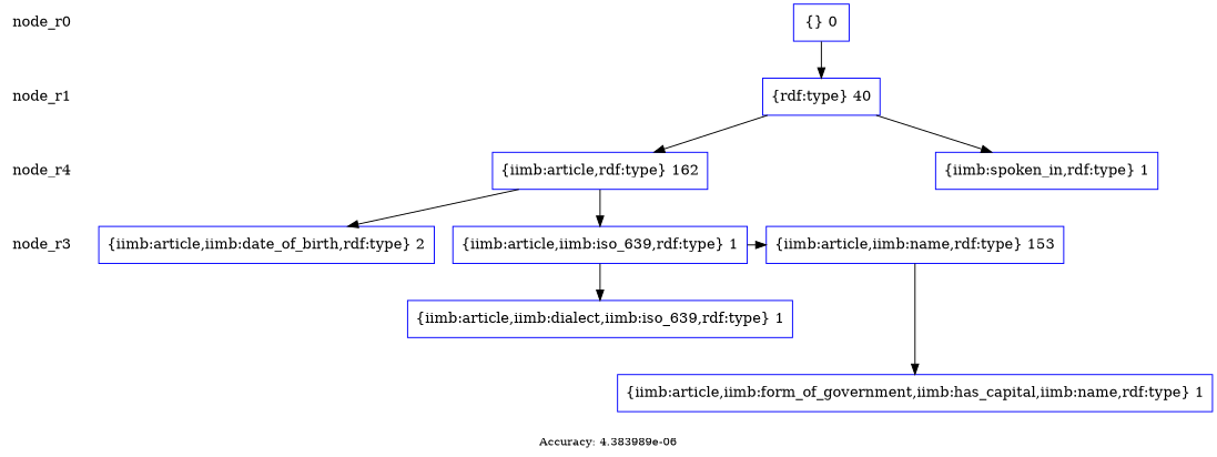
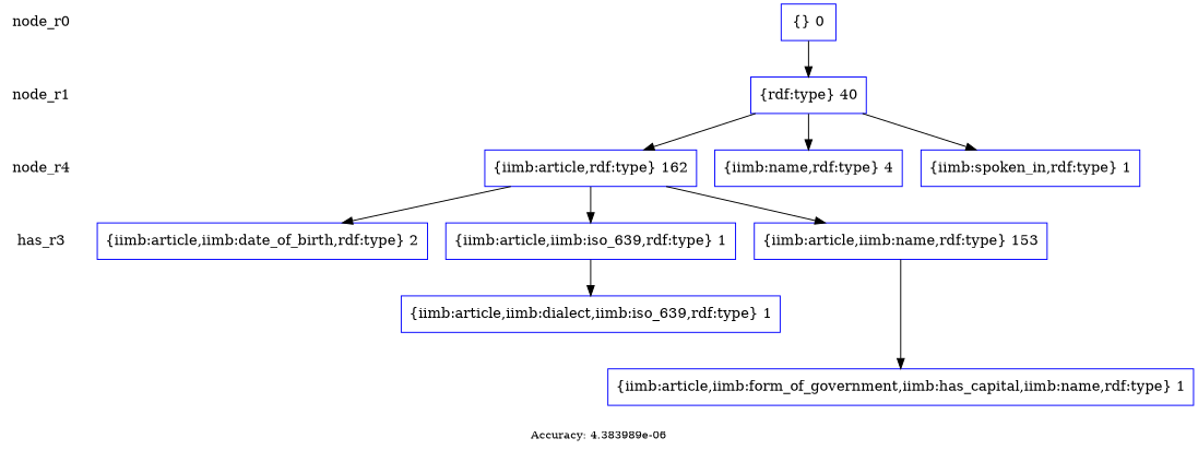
  digraph {
    fontsize=11.0
    label="Accuracy: 4.383989e-06"
    node [shape=rectangle color=blue style=solid]
    edge [style=solid color=black]
    node_r0 [shape=plaintext color="" style=""]
    n2 [label="{} 0"]
    node_r1 [shape=plaintext color="" style=""]
    n4 [label="{rdf:type} 40"]
    n5 [label=node_r4 shape=plaintext color="" style=""]
    n6 [label="{iimb:article,rdf:type} 162"]
+   n7 [label="{iimb:name,rdf:type} 4"]
    n8 [label="{iimb:spoken_in,rdf:type} 1"]
-   node_r3 [shape=plaintext color="" style=""]
+   node_r3 [shape=plaintext label=has_r3 color="" style=""]
    n10 [label="{iimb:article,iimb:date_of_birth,rdf:type} 2"]
    n11 [label="{iimb:article,iimb:iso_639,rdf:type} 1"]
    n12 [label="{iimb:article,iimb:name,rdf:type} 153"]
    node_r4 [shape=plaintext style=invis color=""]
    n14 [label="{iimb:article,iimb:dialect,iimb:iso_639,rdf:type} 1"]
    node_r5 [shape=plaintext style=invis color=""]
    n16 [label="{iimb:article,iimb:form_of_government,iimb:has_capital,iimb:name,rdf:type} 1"]
    subgraph sub_1 {
      rank=same
      node_r0
      n2
    }
    subgraph sub_2 {
      rank=same
      node_r1
      n4
    }
    subgraph sub_3 {
      rank=same
      n5
      n6
+     n7
      n8
    }
    subgraph sub_4 {
      rank=same
      node_r3
      n10
      n11
      n12
    }
    subgraph sub_5 {
      rank=same
      node_r4
      n14
    }
    subgraph sub_6 {
      rank=same
      node_r5
      n16
    }
    node_r0 -> node_r1 [style=invis color=""]
    n2 -> n4
    node_r1 -> n5 [style=invis color=""]
    n4 -> n6
+   n4 -> n7
    n4 -> n8
    n5 -> node_r3 [style=invis color=""]
    n6 -> n10
    n6 -> n11
-   n11 -> n12
+   n6 -> n12
    node_r3 -> node_r4 [style=invis color=""]
    n11 -> n14
    n12 -> n16
    node_r4 -> node_r5 [style=invis color=""]
  }
